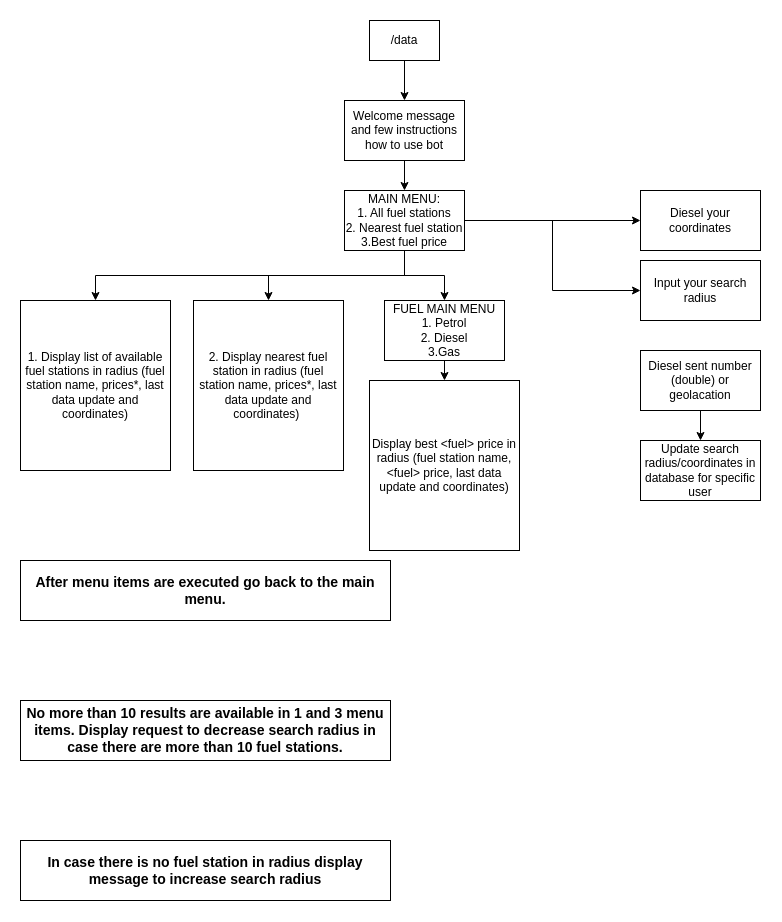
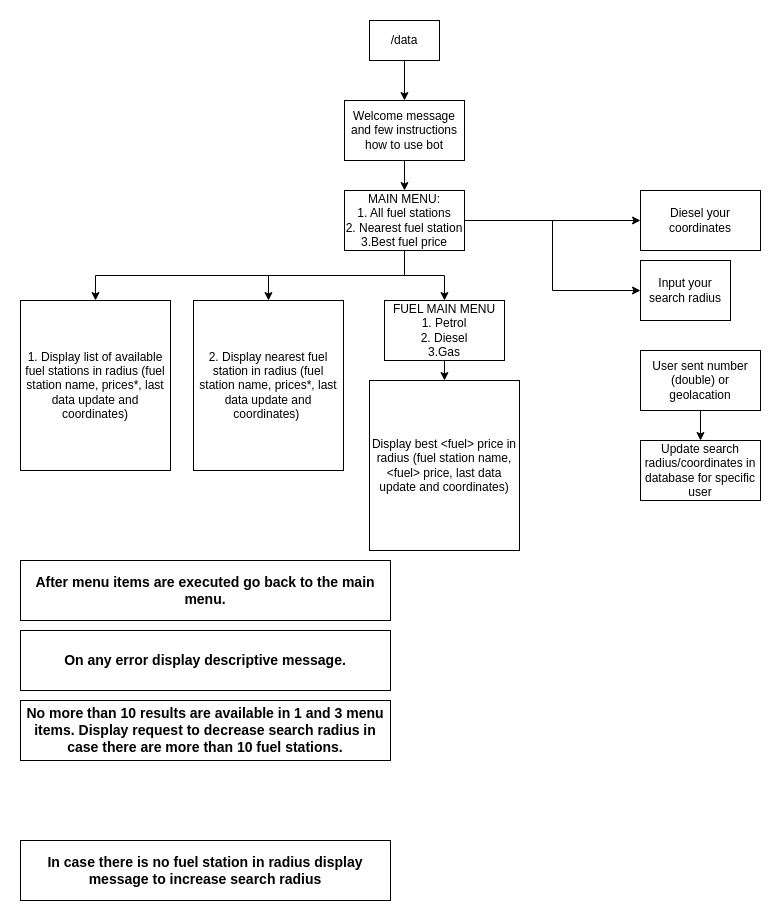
  <mxCell id="0" />
  <mxCell id="1" parent="0" />
  <mxCell id="2" style="edgeStyle=orthogonalEdgeStyle;rounded=0;orthogonalLoop=1;jettySize=auto;html=1;exitX=0.5;exitY=1;exitDx=0;exitDy=0;entryX=0.5;entryY=0;entryDx=0;entryDy=0;" edge="1" parent="1" source="3" target="5"><mxGeometry relative="1" as="geometry" /></mxCell>
  <mxCell id="3" value="/data" style="rounded=0;whiteSpace=wrap;html=1;" parent="1" vertex="1"><mxGeometry x="369" y="20" width="70" height="40" as="geometry" /></mxCell>
  <mxCell id="4" style="edgeStyle=orthogonalEdgeStyle;rounded=0;orthogonalLoop=1;jettySize=auto;html=1;exitX=0.5;exitY=1;exitDx=0;exitDy=0;entryX=0.5;entryY=0;entryDx=0;entryDy=0;" edge="1" parent="1" source="5" target="13"><mxGeometry relative="1" as="geometry" /></mxCell>
  <mxCell id="5" value="Welcome message and few instructions how to use bot" style="rounded=0;whiteSpace=wrap;html=1;" parent="1" vertex="1"><mxGeometry x="344" y="100" width="120" height="60" as="geometry" /></mxCell>
  <mxCell id="6" value="&lt;b&gt;&lt;font style=&quot;font-size: 14px;&quot;&gt;After menu items are executed go back to the main menu.&lt;/font&gt;&lt;/b&gt;" style="rounded=0;whiteSpace=wrap;html=1;" parent="1" vertex="1"><mxGeometry x="20" y="560" width="370" height="60" as="geometry" /></mxCell>
+ <mxCell id="7" value="&lt;span style=&quot;font-size: 14px;&quot;&gt;&lt;b&gt;On any error display descriptive message.&lt;/b&gt;&lt;/span&gt;" style="rounded=0;whiteSpace=wrap;html=1;" parent="1" vertex="1"><mxGeometry x="20" y="630" width="370" height="60" as="geometry" /></mxCell>
  <mxCell id="8" style="edgeStyle=orthogonalEdgeStyle;rounded=0;orthogonalLoop=1;jettySize=auto;html=1;exitX=1;exitY=0.5;exitDx=0;exitDy=0;entryX=0;entryY=0.5;entryDx=0;entryDy=0;" edge="1" parent="1" source="13" target="14"><mxGeometry relative="1" as="geometry" /></mxCell>
  <mxCell id="9" style="edgeStyle=orthogonalEdgeStyle;rounded=0;orthogonalLoop=1;jettySize=auto;html=1;exitX=1;exitY=0.5;exitDx=0;exitDy=0;entryX=0;entryY=0.5;entryDx=0;entryDy=0;" edge="1" parent="1" source="13" target="15"><mxGeometry relative="1" as="geometry" /></mxCell>
  <mxCell id="10" style="edgeStyle=orthogonalEdgeStyle;rounded=0;orthogonalLoop=1;jettySize=auto;html=1;exitX=0.5;exitY=1;exitDx=0;exitDy=0;entryX=0.5;entryY=0;entryDx=0;entryDy=0;" edge="1" parent="1" source="13" target="16"><mxGeometry relative="1" as="geometry" /></mxCell>
  <mxCell id="11" style="edgeStyle=orthogonalEdgeStyle;rounded=0;orthogonalLoop=1;jettySize=auto;html=1;exitX=0.5;exitY=1;exitDx=0;exitDy=0;entryX=0.5;entryY=0;entryDx=0;entryDy=0;" edge="1" parent="1" source="13" target="18"><mxGeometry relative="1" as="geometry" /></mxCell>
  <mxCell id="12" style="edgeStyle=orthogonalEdgeStyle;rounded=0;orthogonalLoop=1;jettySize=auto;html=1;exitX=0.5;exitY=1;exitDx=0;exitDy=0;entryX=0.5;entryY=0;entryDx=0;entryDy=0;" edge="1" parent="1" source="13" target="21"><mxGeometry relative="1" as="geometry" /></mxCell>
  <mxCell id="13" value="MAIN MENU:&lt;br&gt;1. All fuel stations&lt;br&gt;2. Nearest fuel station&lt;br&gt;3.Best fuel price" style="rounded=0;whiteSpace=wrap;html=1;" vertex="1" parent="1"><mxGeometry x="344" y="190" width="120" height="60" as="geometry" /></mxCell>
  <mxCell id="14" value="Diesel your coordinates" style="rounded=0;whiteSpace=wrap;html=1;" vertex="1" parent="1"><mxGeometry x="640" y="190" width="120" height="60" as="geometry" /></mxCell>
- <mxCell id="15" value="Input your search radius" style="whiteSpace=wrap;html=1;rounded=0;" vertex="1" parent="1"><mxGeometry x="640" y="260" width="120" height="60" as="geometry" /></mxCell>
+ <mxCell id="15" value="Input your search radius" style="whiteSpace=wrap;html=1;rounded=0;" vertex="1" parent="1"><mxGeometry x="640" y="260" width="90" height="60" as="geometry" /></mxCell>
  <mxCell id="16" value="1. Display list of available fuel stations in radius (fuel station name, prices*, last data update and coordinates)" style="rounded=0;whiteSpace=wrap;html=1;" vertex="1" parent="1"><mxGeometry x="20" y="300" width="150" height="170" as="geometry" /></mxCell>
  <mxCell id="17" value="&lt;span style=&quot;font-size: 14px;&quot;&gt;&lt;b&gt;No more than 10 results are available in 1 and 3 menu items. Display request to decrease search radius in case there are more than 10 fuel stations.&lt;/b&gt;&lt;/span&gt;" style="rounded=0;whiteSpace=wrap;html=1;" vertex="1" parent="1"><mxGeometry x="20" y="700" width="370" height="60" as="geometry" /></mxCell>
  <mxCell id="18" value="2. Display nearest fuel station in radius (fuel station name, prices*, last data update and coordinates)&amp;nbsp;" style="rounded=0;whiteSpace=wrap;html=1;" vertex="1" parent="1"><mxGeometry x="193" y="300" width="150" height="170" as="geometry" /></mxCell>
  <mxCell id="19" value="Display best &amp;lt;fuel&amp;gt; price in radius (fuel station name, &amp;lt;fuel&amp;gt; price, last data update and coordinates)" style="rounded=0;whiteSpace=wrap;html=1;" vertex="1" parent="1"><mxGeometry x="369" y="380" width="150" height="170" as="geometry" /></mxCell>
  <mxCell id="20" style="edgeStyle=orthogonalEdgeStyle;rounded=0;orthogonalLoop=1;jettySize=auto;html=1;exitX=0.5;exitY=1;exitDx=0;exitDy=0;entryX=0.5;entryY=0;entryDx=0;entryDy=0;" edge="1" parent="1" source="21" target="19"><mxGeometry relative="1" as="geometry" /></mxCell>
  <mxCell id="21" value="FUEL MAIN MENU&lt;br&gt;1. Petrol&lt;br&gt;2. Diesel&lt;br&gt;3.Gas" style="rounded=0;whiteSpace=wrap;html=1;" vertex="1" parent="1"><mxGeometry x="384" y="300" width="120" height="60" as="geometry" /></mxCell>
  <mxCell id="22" style="edgeStyle=orthogonalEdgeStyle;rounded=0;orthogonalLoop=1;jettySize=auto;html=1;exitX=0.5;exitY=1;exitDx=0;exitDy=0;entryX=0.5;entryY=0;entryDx=0;entryDy=0;" edge="1" parent="1" source="23" target="24"><mxGeometry relative="1" as="geometry" /></mxCell>
- <mxCell id="23" value="Diesel sent number (double) or geolacation" style="rounded=0;whiteSpace=wrap;html=1;" vertex="1" parent="1"><mxGeometry x="640" y="350" width="120" height="60" as="geometry" /></mxCell>
+ <mxCell id="23" value="User sent number (double) or geolacation" style="rounded=0;whiteSpace=wrap;html=1;" vertex="1" parent="1"><mxGeometry x="640" y="350" width="120" height="60" as="geometry" /></mxCell>
  <mxCell id="24" value="Update search radius/coordinates in database for specific user" style="rounded=0;whiteSpace=wrap;html=1;" vertex="1" parent="1"><mxGeometry x="640" y="440" width="120" height="60" as="geometry" /></mxCell>
  <mxCell id="25" value="&lt;span style=&quot;font-size: 14px;&quot;&gt;&lt;b&gt;In case there is no fuel station in radius display message to increase search radius&lt;/b&gt;&lt;/span&gt;" style="rounded=0;whiteSpace=wrap;html=1;" vertex="1" parent="1"><mxGeometry x="20" y="840" width="370" height="60" as="geometry" /></mxCell>
